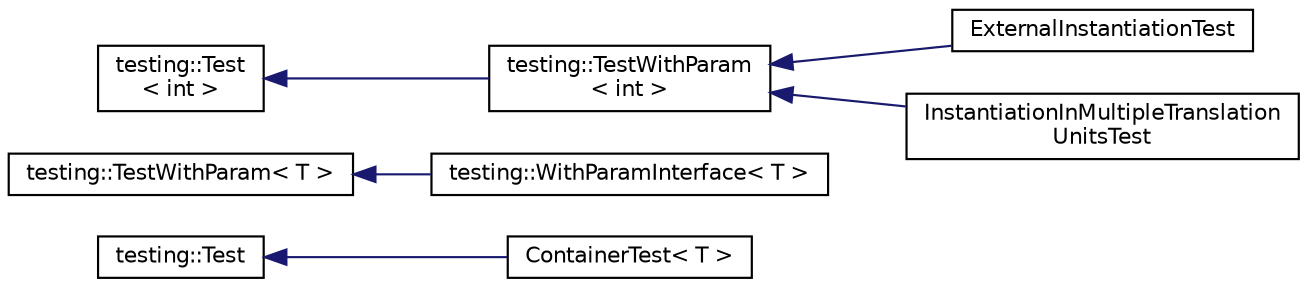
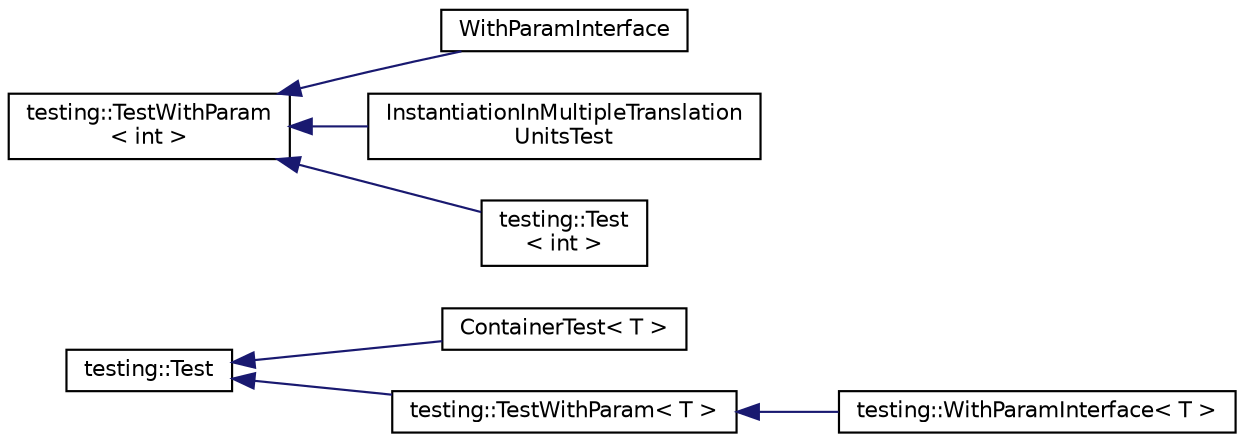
  digraph {
    rankdir=LR
    node [color=black fillcolor=white fontname=Helvetica fontsize=10 shape=record style=filled]
    edge [color=midnightblue dir=back fontname=Helvetica fontsize=10 labelfontname=Helvetica labelfontsize=10 style=solid]
    n1 [height=0.2 label="testing::Test" width=0.4]
    n2 [height=0.2 label="ContainerTest\< T \>" width=0.4]
    n3 [height=0.2 label="testing::TestWithParam\< T \>" width=0.4]
    n4 [height=0.2 label="testing::WithParamInterface\< T \>" width=0.4]
    n5 [height=0.2 label="testing::TestWithParam\l\< int \>" width=0.4]
-   n6 [height=0.2 label=ExternalInstantiationTest width=0.4]
+   n6 [height=0.2 label=WithParamInterface width=0.4]
    n7 [height=0.2 label="InstantiationInMultipleTranslation\lUnitsTest" width=0.4]
    n8 [height=0.2 label="testing::Test\l\< int \>" width=0.4]
    n1 -> n2
+   n1 -> n3
    n3 -> n4
    n5 -> n6
    n5 -> n7
-   n8 -> n5
+   n5 -> n8
  }
